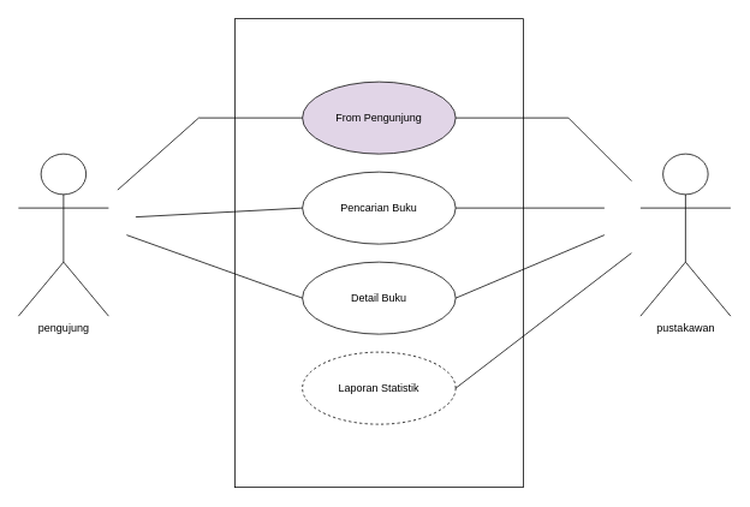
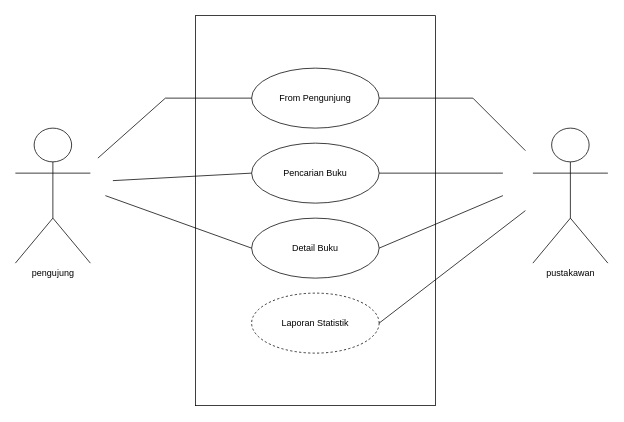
  <mxCell id="0" />
  <mxCell id="1" parent="0" />
  <mxCell id="2" value="" style="rounded=0;whiteSpace=wrap;html=1;" vertex="1" parent="1"><mxGeometry x="260" y="20" width="320" height="520" as="geometry" /></mxCell>
- <mxCell id="3" value="From Pengunjung" style="ellipse;whiteSpace=wrap;html=1;fillColor=#e1d5e7;" vertex="1" parent="1"><mxGeometry x="335" y="90" width="170" height="80" as="geometry" /></mxCell>
+ <mxCell id="3" value="From Pengunjung" style="ellipse;whiteSpace=wrap;html=1;" vertex="1" parent="1"><mxGeometry x="335" y="90" width="170" height="80" as="geometry" /></mxCell>
  <mxCell id="4" value="Pencarian Buku" style="ellipse;whiteSpace=wrap;html=1;" vertex="1" parent="1"><mxGeometry x="335" y="190" width="170" height="80" as="geometry" /></mxCell>
  <mxCell id="5" value="Detail Buku" style="ellipse;whiteSpace=wrap;html=1;" vertex="1" parent="1"><mxGeometry x="335" y="290" width="170" height="80" as="geometry" /></mxCell>
  <mxCell id="6" value="Laporan Statistik" style="ellipse;whiteSpace=wrap;html=1;dashed=1;" vertex="1" parent="1"><mxGeometry x="335" y="390" width="170" height="80" as="geometry" /></mxCell>
  <mxCell id="7" value="pengujung" style="shape=umlActor;verticalLabelPosition=bottom;verticalAlign=top;html=1;outlineConnect=0;" vertex="1" parent="1"><mxGeometry x="20" y="170" width="100" height="180" as="geometry" /></mxCell>
  <mxCell id="8" value="" style="endArrow=none;html=1;rounded=0;entryX=0;entryY=0.5;entryDx=0;entryDy=0;" edge="1" parent="1" target="3"><mxGeometry width="50" height="50" relative="1" as="geometry"><mxPoint x="130" y="210" as="sourcePoint" /><mxPoint x="430" y="240" as="targetPoint" /><Array as="points"><mxPoint x="220" y="130" /></Array></mxGeometry></mxCell>
  <mxCell id="9" value="" style="endArrow=none;html=1;rounded=0;entryX=0;entryY=0.5;entryDx=0;entryDy=0;" edge="1" parent="1" target="4"><mxGeometry width="50" height="50" relative="1" as="geometry"><mxPoint x="150" y="240" as="sourcePoint" /><mxPoint x="430" y="240" as="targetPoint" /></mxGeometry></mxCell>
  <mxCell id="10" value="" style="endArrow=none;html=1;rounded=0;entryX=0;entryY=0.5;entryDx=0;entryDy=0;" edge="1" parent="1" target="5"><mxGeometry width="50" height="50" relative="1" as="geometry"><mxPoint x="140" y="260" as="sourcePoint" /><mxPoint x="430" y="240" as="targetPoint" /></mxGeometry></mxCell>
  <mxCell id="11" value="pustakawan" style="shape=umlActor;verticalLabelPosition=bottom;verticalAlign=top;html=1;outlineConnect=0;" vertex="1" parent="1"><mxGeometry x="710" y="170" width="100" height="180" as="geometry" /></mxCell>
  <mxCell id="12" value="" style="endArrow=none;html=1;rounded=0;entryX=1;entryY=0.5;entryDx=0;entryDy=0;" edge="1" parent="1" target="3"><mxGeometry width="50" height="50" relative="1" as="geometry"><mxPoint x="700" y="200" as="sourcePoint" /><mxPoint x="430" y="240" as="targetPoint" /><Array as="points"><mxPoint x="630" y="130" /></Array></mxGeometry></mxCell>
  <mxCell id="13" value="" style="endArrow=none;html=1;rounded=0;entryX=1;entryY=0.5;entryDx=0;entryDy=0;" edge="1" parent="1" target="4"><mxGeometry width="50" height="50" relative="1" as="geometry"><mxPoint x="670" y="230" as="sourcePoint" /><mxPoint x="430" y="240" as="targetPoint" /></mxGeometry></mxCell>
  <mxCell id="14" value="" style="endArrow=none;html=1;rounded=0;exitX=1;exitY=0.5;exitDx=0;exitDy=0;" edge="1" parent="1" source="5"><mxGeometry width="50" height="50" relative="1" as="geometry"><mxPoint x="380" y="290" as="sourcePoint" /><mxPoint x="670" y="260" as="targetPoint" /></mxGeometry></mxCell>
  <mxCell id="15" value="" style="endArrow=none;html=1;rounded=0;exitX=1;exitY=0.5;exitDx=0;exitDy=0;" edge="1" parent="1" source="6"><mxGeometry width="50" height="50" relative="1" as="geometry"><mxPoint x="380" y="290" as="sourcePoint" /><mxPoint x="700" y="280" as="targetPoint" /></mxGeometry></mxCell>
